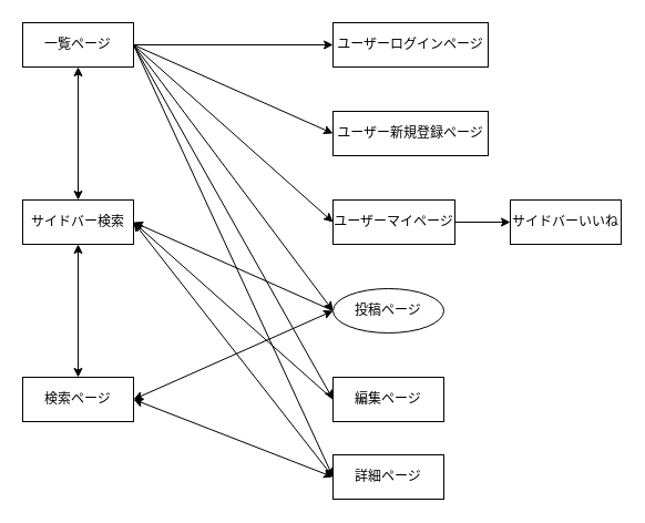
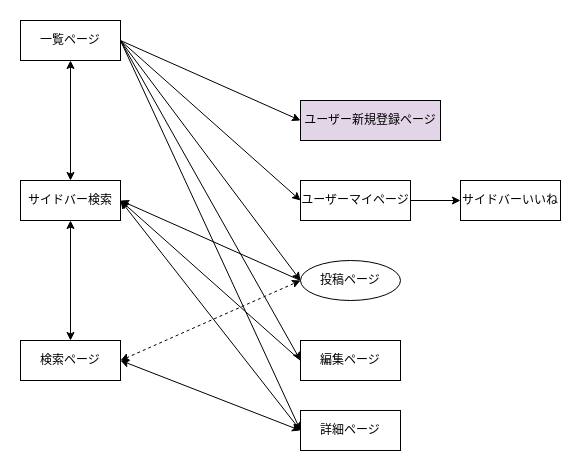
  <mxCell id="0" />
  <mxCell id="1" parent="0" />
- <mxCell id="2" style="edgeStyle=none;html=1;exitX=1;exitY=0.5;exitDx=0;exitDy=0;entryX=0;entryY=0.5;entryDx=0;entryDy=0;" edge="1" parent="1" source="8" target="9"><mxGeometry relative="1" as="geometry" /></mxCell>
  <mxCell id="3" style="edgeStyle=none;html=1;exitX=1;exitY=0.5;exitDx=0;exitDy=0;entryX=0;entryY=0.5;entryDx=0;entryDy=0;startArrow=none;startFill=0;" edge="1" parent="1" source="8" target="10"><mxGeometry relative="1" as="geometry" /></mxCell>
  <mxCell id="4" style="edgeStyle=none;html=1;exitX=1;exitY=0.5;exitDx=0;exitDy=0;entryX=0;entryY=0.5;entryDx=0;entryDy=0;startArrow=none;startFill=0;" edge="1" parent="1" source="8" target="12"><mxGeometry relative="1" as="geometry" /></mxCell>
  <mxCell id="5" style="edgeStyle=none;html=1;exitX=1;exitY=0.5;exitDx=0;exitDy=0;entryX=0;entryY=0.5;entryDx=0;entryDy=0;startArrow=none;startFill=0;" edge="1" parent="1" source="8" target="14"><mxGeometry relative="1" as="geometry" /></mxCell>
  <mxCell id="6" style="edgeStyle=none;html=1;exitX=1;exitY=0.5;exitDx=0;exitDy=0;entryX=0;entryY=0.5;entryDx=0;entryDy=0;startArrow=none;startFill=0;" edge="1" parent="1" source="8" target="16"><mxGeometry relative="1" as="geometry" /></mxCell>
  <mxCell id="7" style="edgeStyle=none;html=1;exitX=1;exitY=0.5;exitDx=0;exitDy=0;entryX=0;entryY=0.5;entryDx=0;entryDy=0;startArrow=none;startFill=0;" edge="1" parent="1" source="8" target="18"><mxGeometry relative="1" as="geometry" /></mxCell>
  <mxCell id="8" value="一覧ページ" style="whiteSpace=wrap;html=1;align=center;" vertex="1" parent="1"><mxGeometry x="20" y="20" width="100" height="40" as="geometry" /></mxCell>
- <mxCell id="9" value="ユーザーログインページ" style="whiteSpace=wrap;html=1;align=center;" vertex="1" parent="1"><mxGeometry x="300" y="20" width="140" height="40" as="geometry" /></mxCell>
- <mxCell id="10" value="ユーザー新規登録ページ" style="whiteSpace=wrap;html=1;align=center;" vertex="1" parent="1"><mxGeometry x="300" y="100" width="140" height="40" as="geometry" /></mxCell>
+ <mxCell id="10" value="ユーザー新規登録ページ" style="whiteSpace=wrap;html=1;align=center;fillColor=#e1d5e7;" vertex="1" parent="1"><mxGeometry x="300" y="100" width="140" height="40" as="geometry" /></mxCell>
  <mxCell id="11" style="edgeStyle=none;html=1;exitX=1;exitY=0.5;exitDx=0;exitDy=0;entryX=0;entryY=0.5;entryDx=0;entryDy=0;startArrow=none;startFill=0;" edge="1" parent="1" source="12" target="21"><mxGeometry relative="1" as="geometry" /></mxCell>
  <mxCell id="12" value="ユーザーマイページ" style="whiteSpace=wrap;html=1;align=center;" vertex="1" parent="1"><mxGeometry x="300" y="180" width="110" height="40" as="geometry" /></mxCell>
  <mxCell id="13" style="edgeStyle=none;html=1;exitX=0;exitY=0.5;exitDx=0;exitDy=0;startArrow=none;startFill=0;" edge="1" parent="1" source="14"><mxGeometry relative="1" as="geometry"><mxPoint x="120" y="200" as="targetPoint" /></mxGeometry></mxCell>
  <mxCell id="14" value="投稿ページ" style="ellipse;whiteSpace=wrap;html=1;align=center;" vertex="1" parent="1"><mxGeometry x="300" y="260" width="100" height="40" as="geometry" /></mxCell>
  <mxCell id="15" style="edgeStyle=none;html=1;exitX=0;exitY=0.5;exitDx=0;exitDy=0;startArrow=none;startFill=0;" edge="1" parent="1" source="16"><mxGeometry relative="1" as="geometry"><mxPoint x="120" y="200" as="targetPoint" /></mxGeometry></mxCell>
  <mxCell id="16" value="編集ページ" style="whiteSpace=wrap;html=1;align=center;" vertex="1" parent="1"><mxGeometry x="300" y="340" width="100" height="40" as="geometry" /></mxCell>
  <mxCell id="17" style="edgeStyle=none;html=1;exitX=0;exitY=0.5;exitDx=0;exitDy=0;entryX=1;entryY=0.5;entryDx=0;entryDy=0;startArrow=none;startFill=0;" edge="1" parent="1" source="18" target="20"><mxGeometry relative="1" as="geometry" /></mxCell>
  <mxCell id="18" value="詳細ページ" style="whiteSpace=wrap;html=1;align=center;" vertex="1" parent="1"><mxGeometry x="300" y="410" width="100" height="40" as="geometry" /></mxCell>
  <mxCell id="19" style="edgeStyle=none;html=1;exitX=0.5;exitY=0;exitDx=0;exitDy=0;entryX=0.5;entryY=1;entryDx=0;entryDy=0;startArrow=classic;startFill=1;" edge="1" parent="1" source="20" target="8"><mxGeometry relative="1" as="geometry" /></mxCell>
  <mxCell id="20" value="サイドバー検索" style="whiteSpace=wrap;html=1;align=center;" vertex="1" parent="1"><mxGeometry x="20" y="180" width="100" height="40" as="geometry" /></mxCell>
  <mxCell id="21" value="サイドバーいいね" style="whiteSpace=wrap;html=1;align=center;" vertex="1" parent="1"><mxGeometry x="460" y="180" width="100" height="40" as="geometry" /></mxCell>
- <mxCell id="22" style="edgeStyle=none;html=1;exitX=1;exitY=0.5;exitDx=0;exitDy=0;entryX=0;entryY=0.5;entryDx=0;entryDy=0;startArrow=classic;startFill=1;" edge="1" parent="1" source="25" target="14"><mxGeometry relative="1" as="geometry" /></mxCell>
+ <mxCell id="22" style="edgeStyle=none;html=1;exitX=1;exitY=0.5;exitDx=0;exitDy=0;entryX=0;entryY=0.5;entryDx=0;entryDy=0;startArrow=classic;startFill=1;dashed=1;" edge="1" parent="1" source="25" target="14"><mxGeometry relative="1" as="geometry" /></mxCell>
  <mxCell id="23" style="edgeStyle=none;html=1;exitX=1;exitY=0.5;exitDx=0;exitDy=0;entryX=0;entryY=0.5;entryDx=0;entryDy=0;startArrow=classic;startFill=1;" edge="1" parent="1" source="25" target="18"><mxGeometry relative="1" as="geometry" /></mxCell>
  <mxCell id="24" style="edgeStyle=none;html=1;exitX=0.5;exitY=0;exitDx=0;exitDy=0;entryX=0.5;entryY=1;entryDx=0;entryDy=0;startArrow=classic;startFill=1;" edge="1" parent="1" source="25" target="20"><mxGeometry relative="1" as="geometry" /></mxCell>
  <mxCell id="25" value="検索ページ" style="whiteSpace=wrap;html=1;align=center;" vertex="1" parent="1"><mxGeometry x="20" y="340" width="100" height="40" as="geometry" /></mxCell>
